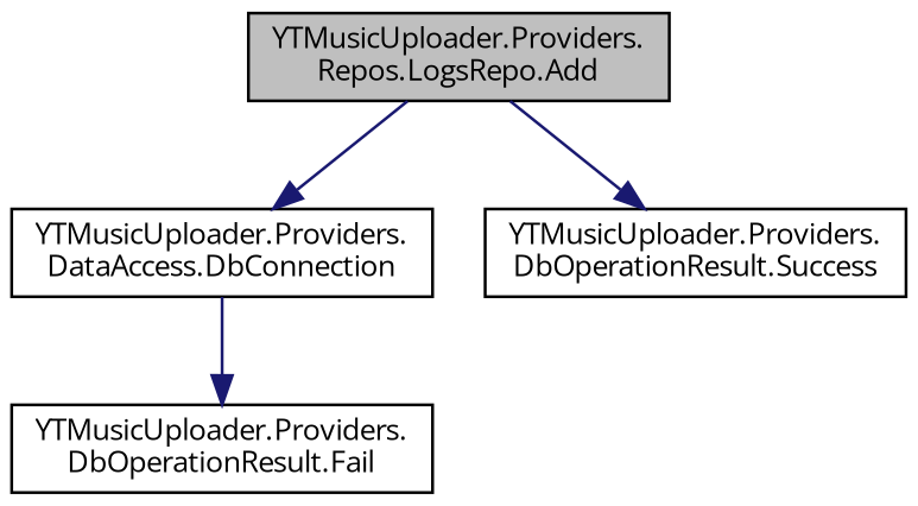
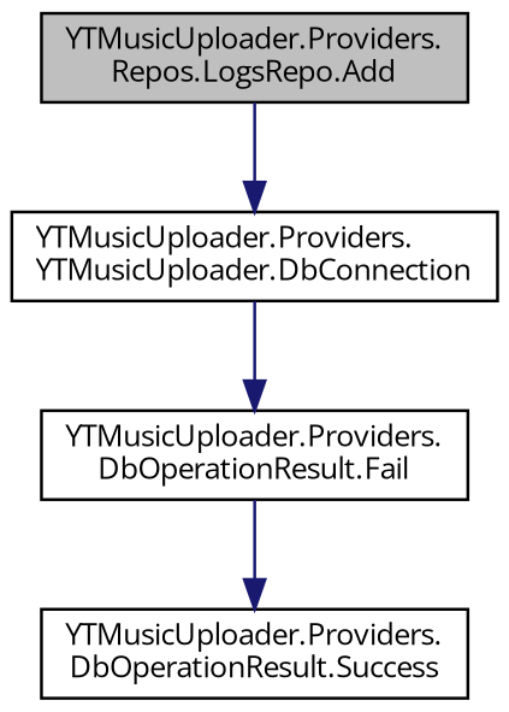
  digraph {
    fontname="Open Sans"
    rankdir=TB
    node [color=black fillcolor=white fontname="Open Sans" fontsize=10 shape=record style=filled]
    edge [color=midnightblue fontname="Open Sans" fontsize=10 labelfontname=Helvetica labelfontsize=10 style=solid]
    n1 [fillcolor=grey75 fontcolor=black height=0.2 label="YTMusicUploader.Providers.\lRepos.LogsRepo.Add" width=0.4]
-   n2 [height=0.2 label="YTMusicUploader.Providers.\lDataAccess.DbConnection" width=0.4]
+   n2 [height=0.2 label="YTMusicUploader.Providers.\lYTMusicUploader.DbConnection" width=0.4]
    n3 [height=0.2 label="YTMusicUploader.Providers.\lDbOperationResult.Success" width=0.4]
    n4 [height=0.2 label="YTMusicUploader.Providers.\lDbOperationResult.Fail" width=0.4]
    n1 -> n2
-   n1 -> n3
+   n4 -> n3
    n2 -> n4
  }
